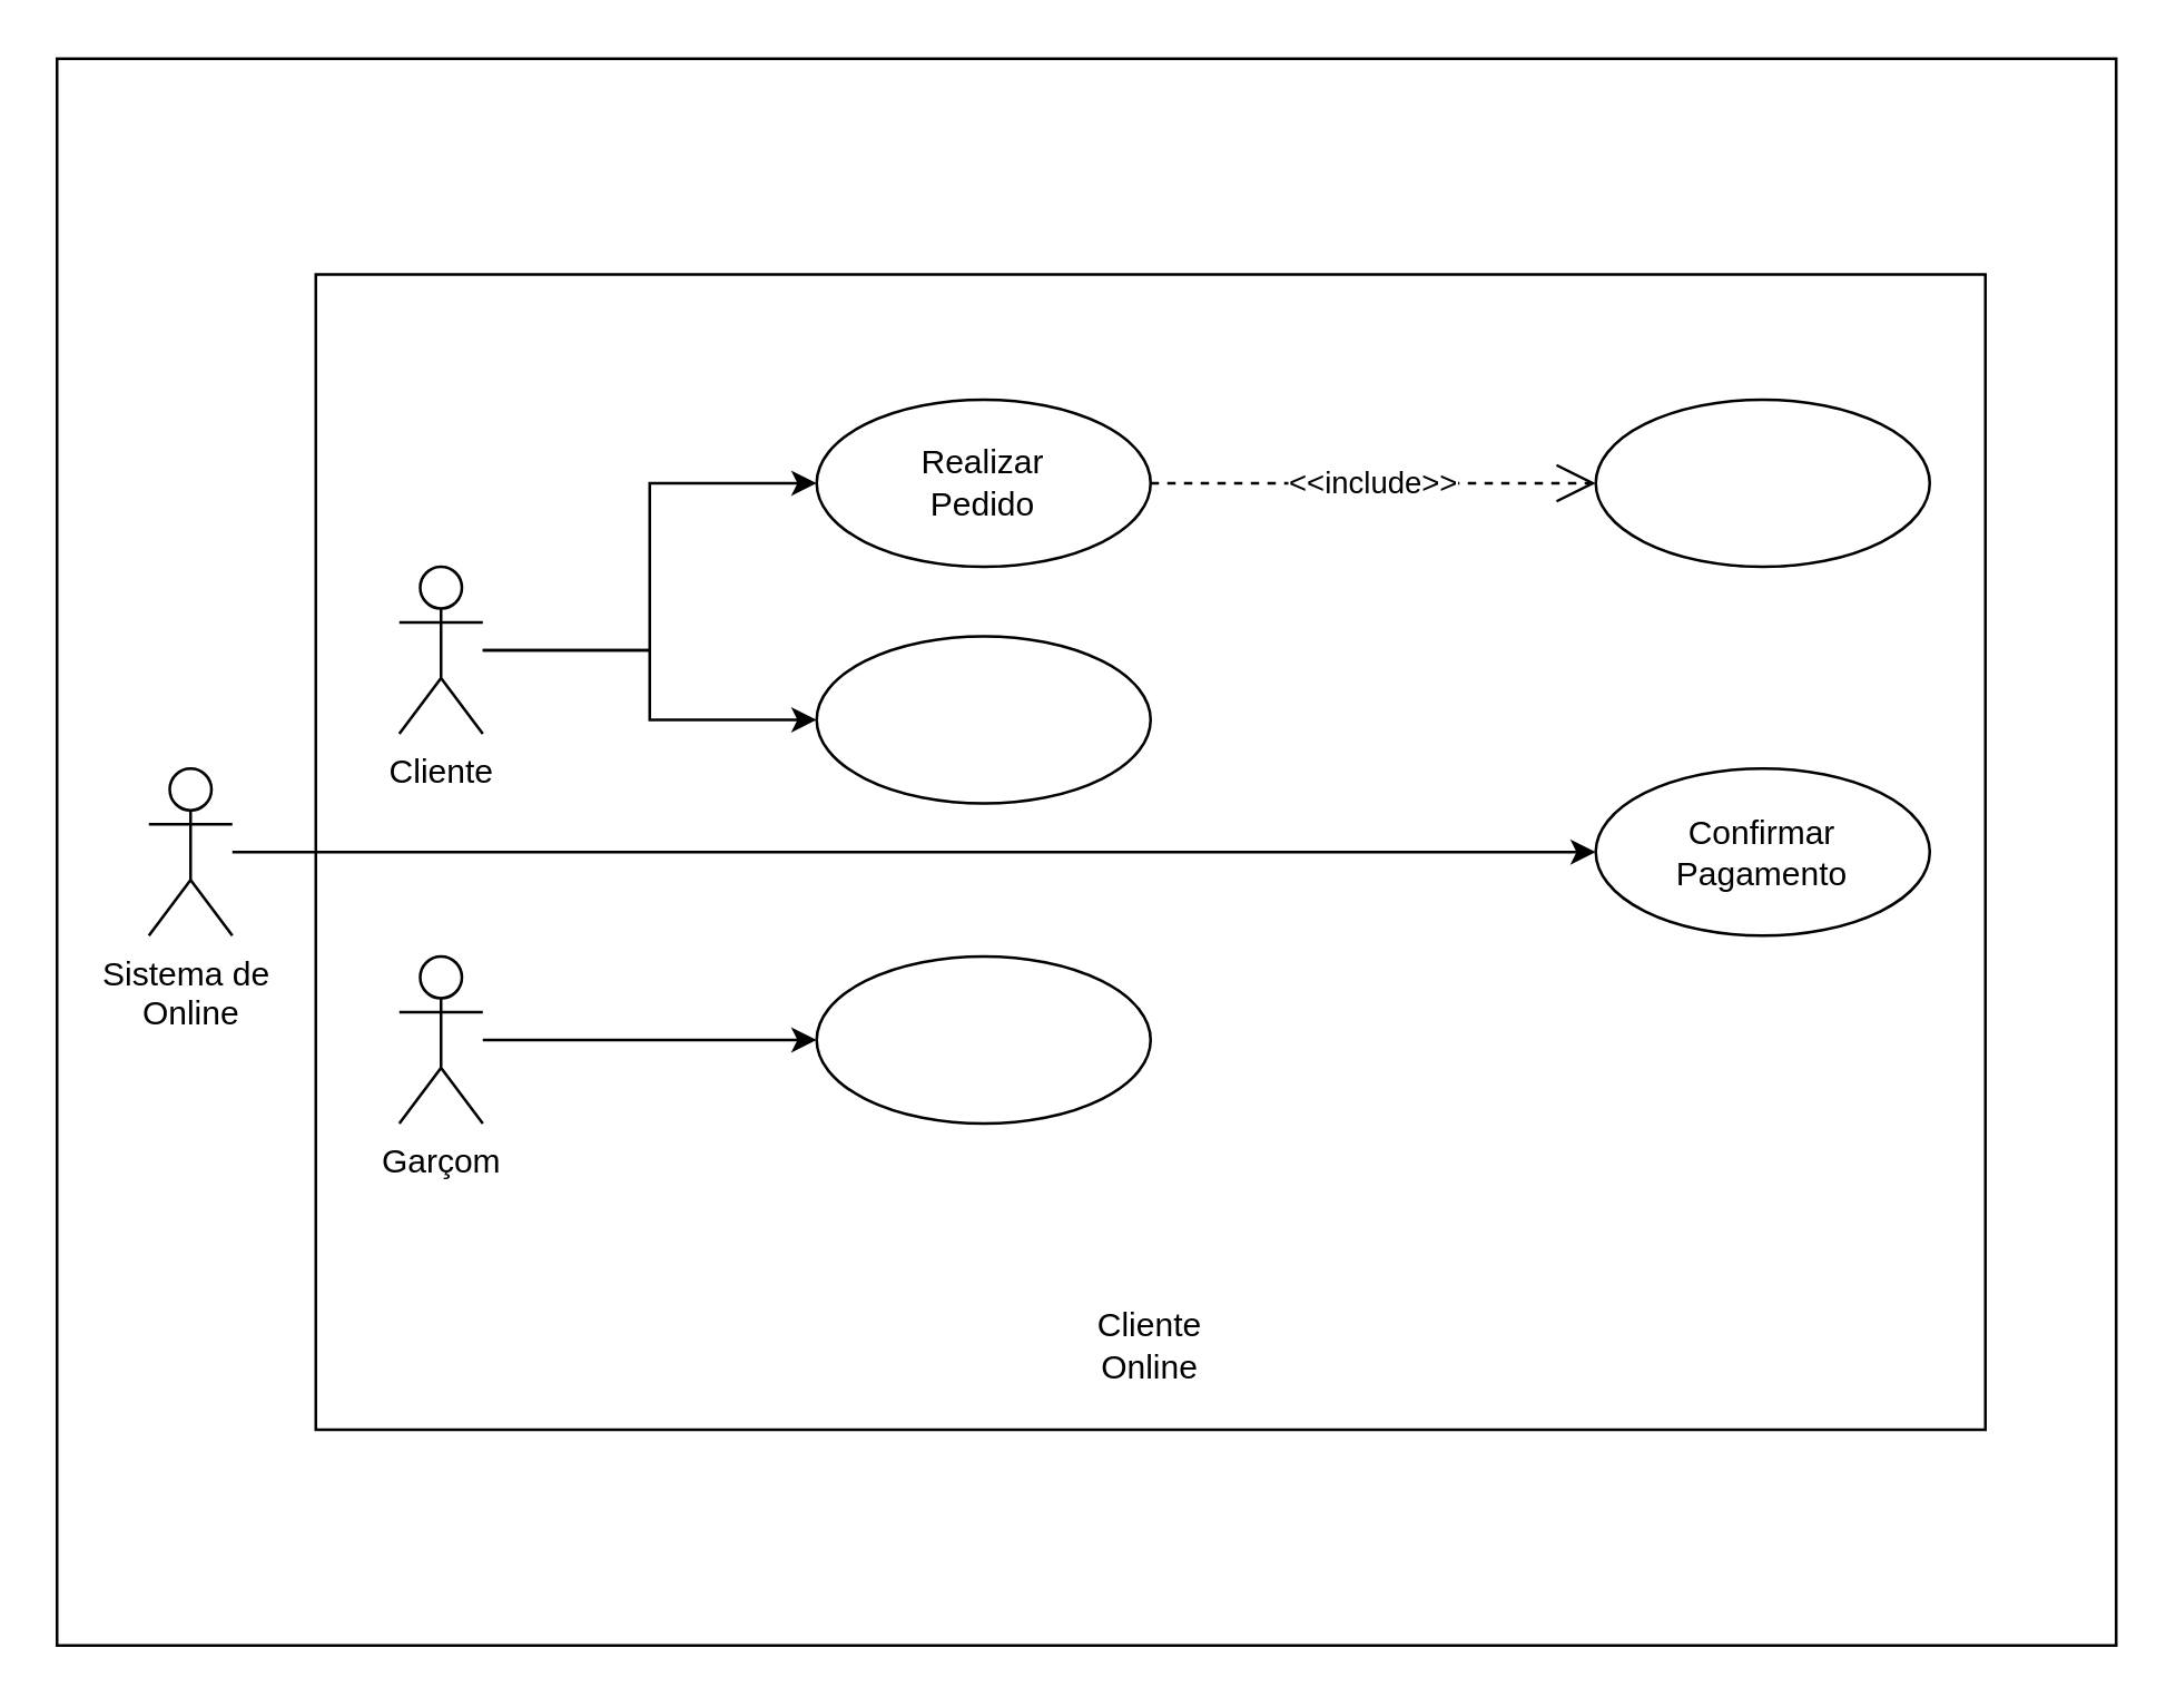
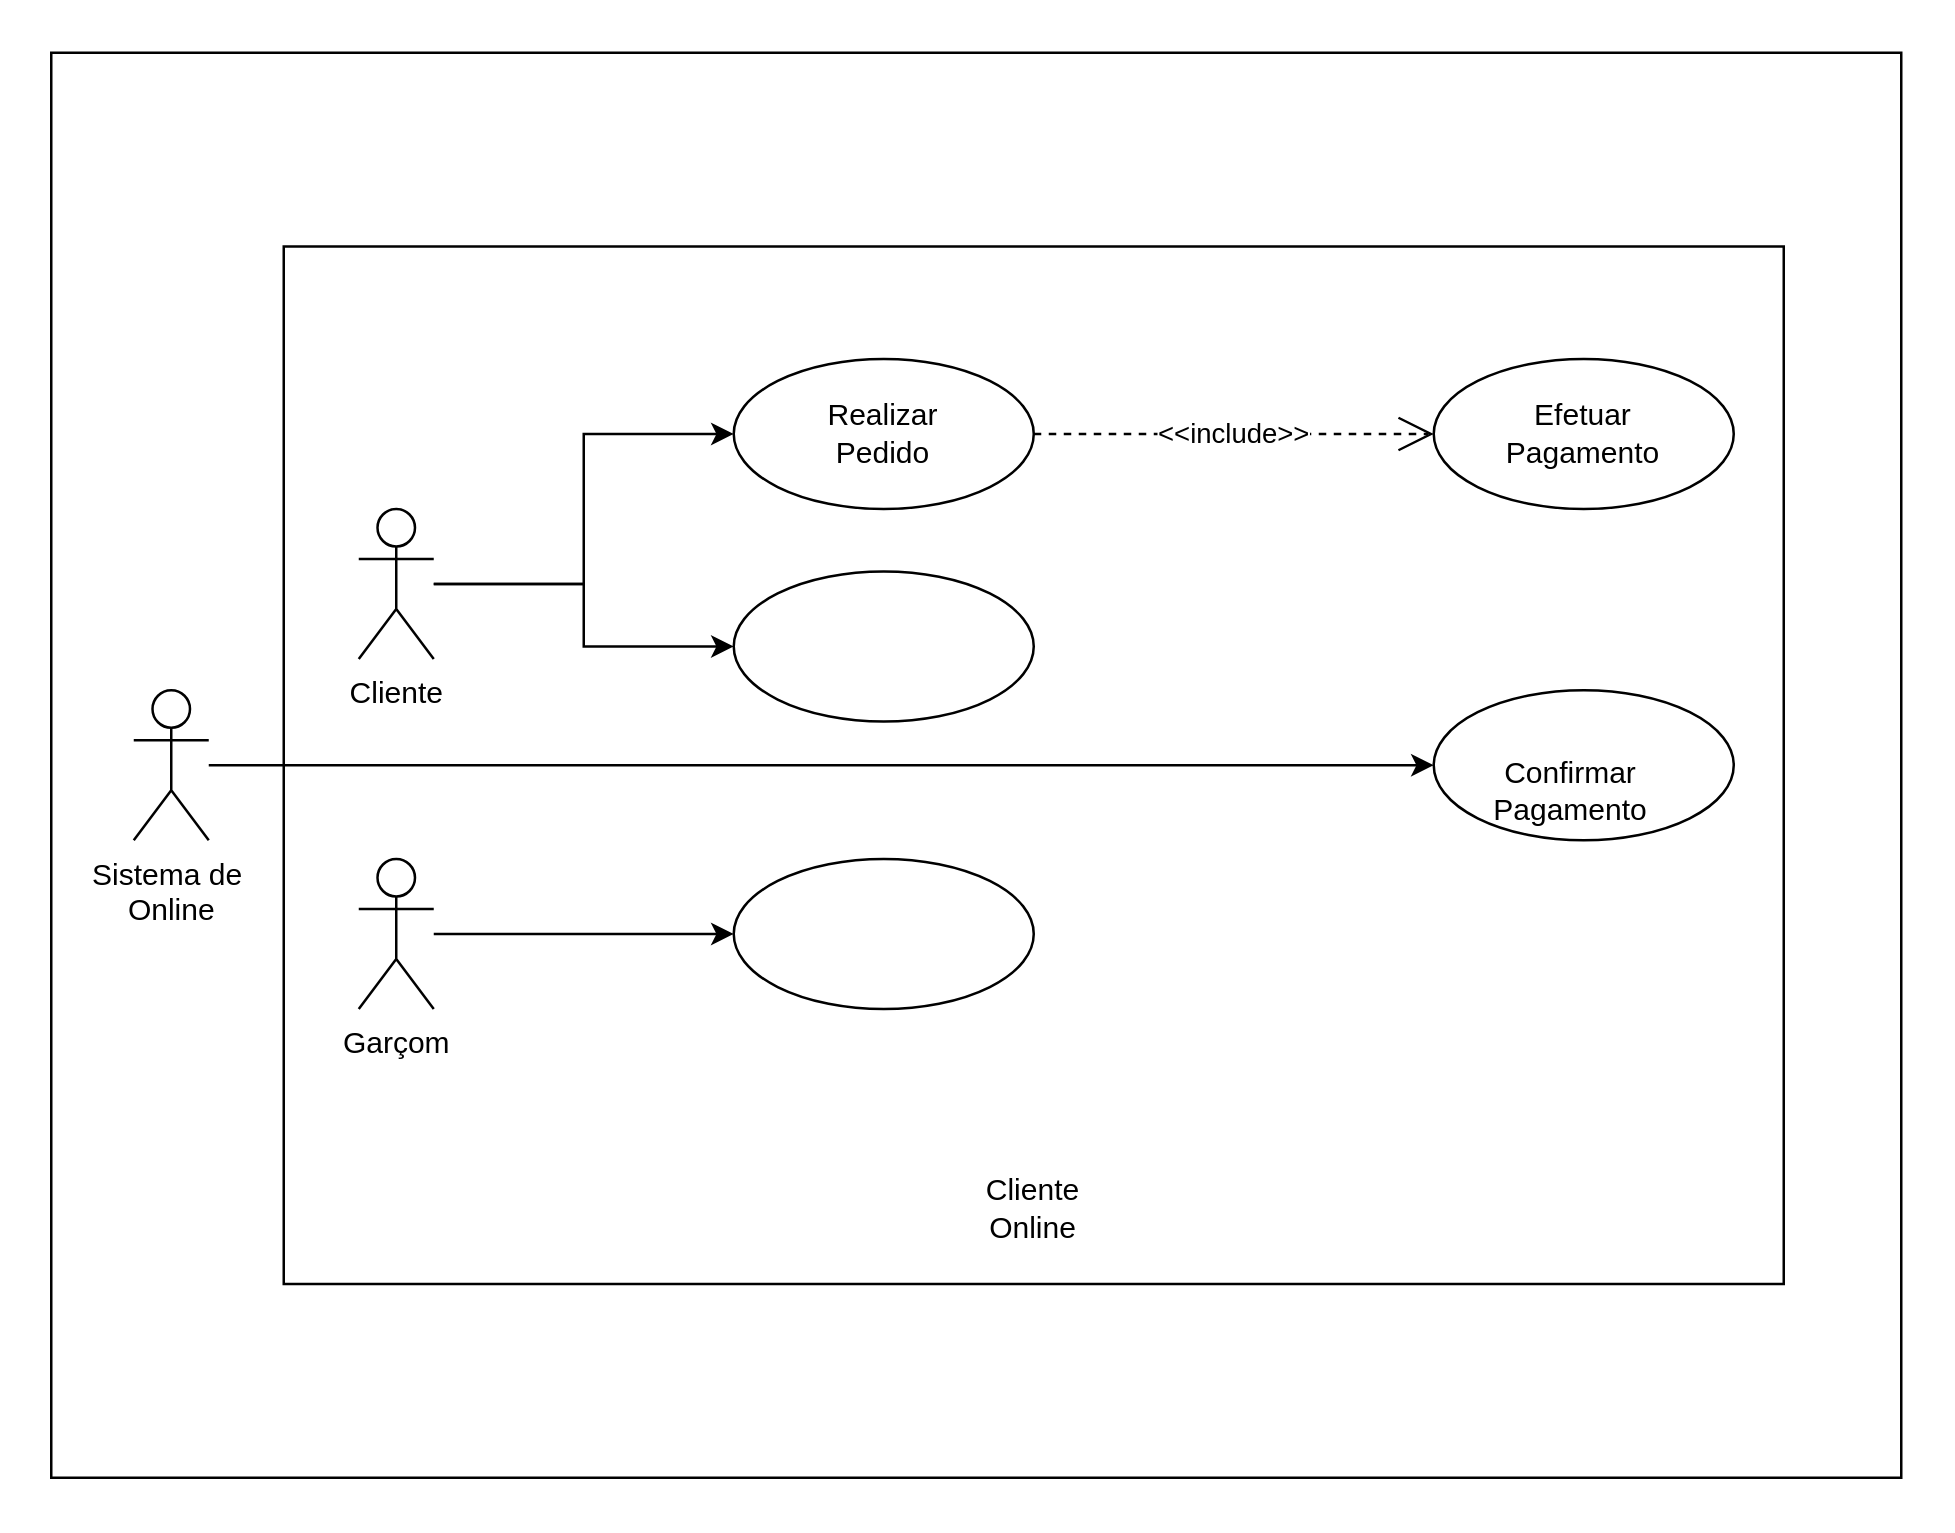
  <mxCell id="0" />
  <mxCell id="1" parent="0" />
  <mxCell id="2" value="" style="rounded=0;whiteSpace=wrap;html=1;" vertex="1" parent="1"><mxGeometry x="20" y="20.5" width="740" height="570" as="geometry" /></mxCell>
  <mxCell id="3" value="" style="rounded=0;whiteSpace=wrap;html=1;" vertex="1" parent="1"><mxGeometry x="113" y="98" width="600" height="415" as="geometry" /></mxCell>
  <mxCell id="4" style="edgeStyle=orthogonalEdgeStyle;rounded=0;orthogonalLoop=1;jettySize=auto;html=1;" edge="1" parent="1" source="6" target="7"><mxGeometry relative="1" as="geometry" /></mxCell>
  <mxCell id="5" style="edgeStyle=orthogonalEdgeStyle;rounded=0;orthogonalLoop=1;jettySize=auto;html=1;" edge="1" parent="1" source="6" target="11"><mxGeometry relative="1" as="geometry" /></mxCell>
  <mxCell id="6" value="Cliente" style="shape=umlActor;verticalLabelPosition=bottom;verticalAlign=top;html=1;" vertex="1" parent="1"><mxGeometry x="143" y="203" width="30" height="60" as="geometry" /></mxCell>
  <mxCell id="7" value="" style="ellipse;whiteSpace=wrap;html=1;" vertex="1" parent="1"><mxGeometry x="293" y="143" width="120" height="60" as="geometry" /></mxCell>
  <mxCell id="8" value="Realizar Pedido" style="text;html=1;align=center;verticalAlign=middle;whiteSpace=wrap;rounded=0;" vertex="1" parent="1"><mxGeometry x="323" y="158" width="60" height="30" as="geometry" /></mxCell>
  <mxCell id="9" value="" style="ellipse;whiteSpace=wrap;html=1;" vertex="1" parent="1"><mxGeometry x="573" y="143" width="120" height="60" as="geometry" /></mxCell>
+ <mxCell id="10" value="Efetuar Pagamento" style="text;html=1;align=center;verticalAlign=middle;whiteSpace=wrap;rounded=0;" vertex="1" parent="1"><mxGeometry x="603" y="158" width="60" height="30" as="geometry" /></mxCell>
  <mxCell id="11" value="" style="ellipse;whiteSpace=wrap;html=1;" vertex="1" parent="1"><mxGeometry x="293" y="228" width="120" height="60" as="geometry" /></mxCell>
  <mxCell id="12" style="edgeStyle=orthogonalEdgeStyle;rounded=0;orthogonalLoop=1;jettySize=auto;html=1;" edge="1" parent="1" source="13" target="14"><mxGeometry relative="1" as="geometry" /></mxCell>
  <mxCell id="13" value="&lt;div&gt;Garçom&lt;/div&gt;" style="shape=umlActor;verticalLabelPosition=bottom;verticalAlign=top;html=1;" vertex="1" parent="1"><mxGeometry x="143" y="343" width="30" height="60" as="geometry" /></mxCell>
  <mxCell id="14" value="" style="ellipse;whiteSpace=wrap;html=1;" vertex="1" parent="1"><mxGeometry x="293" y="343" width="120" height="60" as="geometry" /></mxCell>
  <mxCell id="15" value="&amp;lt;&amp;lt;include&amp;gt;&amp;gt;" style="endArrow=open;endSize=12;dashed=1;html=1;rounded=0;exitX=1;exitY=0.5;exitDx=0;exitDy=0;entryX=0;entryY=0.5;entryDx=0;entryDy=0;" edge="1" parent="1" source="7" target="9"><mxGeometry width="160" relative="1" as="geometry"><mxPoint x="233" y="298" as="sourcePoint" /><mxPoint x="393" y="298" as="targetPoint" /></mxGeometry></mxCell>
  <mxCell id="16" value="&lt;div style=&quot;&quot;&gt;&lt;span style=&quot;background-color: transparent; color: light-dark(rgb(0, 0, 0), rgb(255, 255, 255));&quot;&gt;Cliente Online&lt;/span&gt;&lt;/div&gt;" style="text;html=1;align=center;verticalAlign=middle;whiteSpace=wrap;rounded=0;" vertex="1" parent="1"><mxGeometry x="383" y="468" width="60" height="30" as="geometry" /></mxCell>
  <mxCell id="17" style="edgeStyle=orthogonalEdgeStyle;rounded=0;orthogonalLoop=1;jettySize=auto;html=1;" edge="1" parent="1" source="18" target="19"><mxGeometry relative="1" as="geometry" /></mxCell>
  <mxCell id="18" value="Sistema de&amp;nbsp;&lt;div&gt;Online&lt;/div&gt;" style="shape=umlActor;verticalLabelPosition=bottom;verticalAlign=top;html=1;" vertex="1" parent="1"><mxGeometry x="53" y="275.5" width="30" height="60" as="geometry" /></mxCell>
  <mxCell id="19" value="" style="ellipse;whiteSpace=wrap;html=1;" vertex="1" parent="1"><mxGeometry x="573" y="275.5" width="120" height="60" as="geometry" /></mxCell>
- <mxCell id="20" value="Confirmar Pagamento" style="text;html=1;align=center;verticalAlign=middle;whiteSpace=wrap;rounded=0;" vertex="1" parent="1"><mxGeometry x="603" y="290.5" width="60" height="30" as="geometry" /></mxCell>
+ <mxCell id="20" value="Confirmar Pagamento" style="text;html=1;align=center;verticalAlign=middle;whiteSpace=wrap;rounded=0;" vertex="1" parent="1"><mxGeometry x="598" y="300.5" width="60" height="30" as="geometry" /></mxCell>
